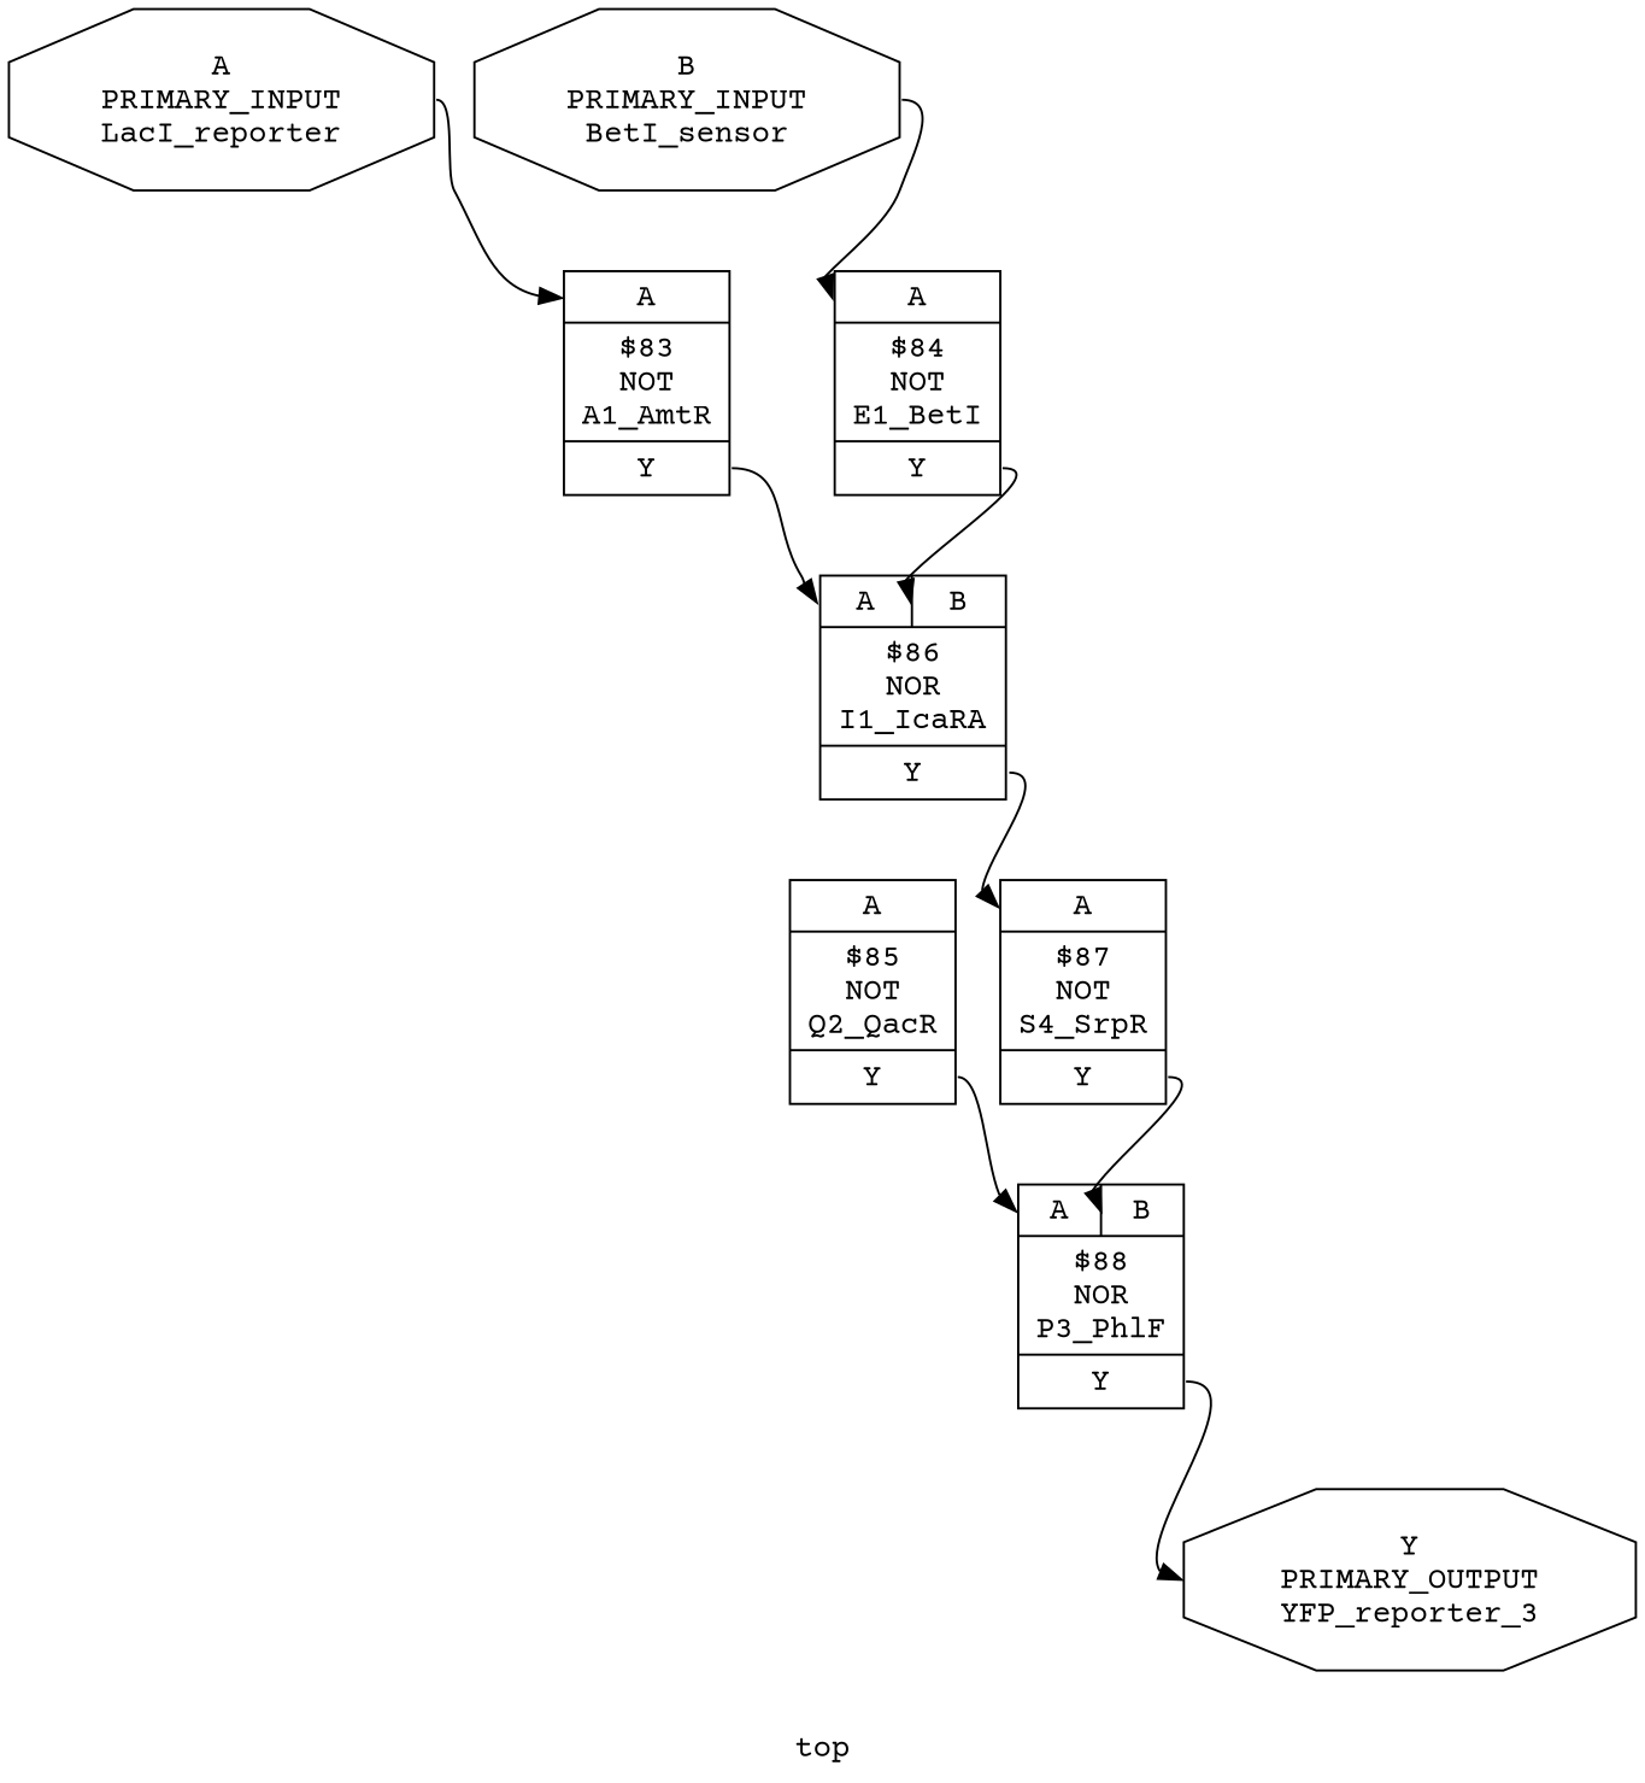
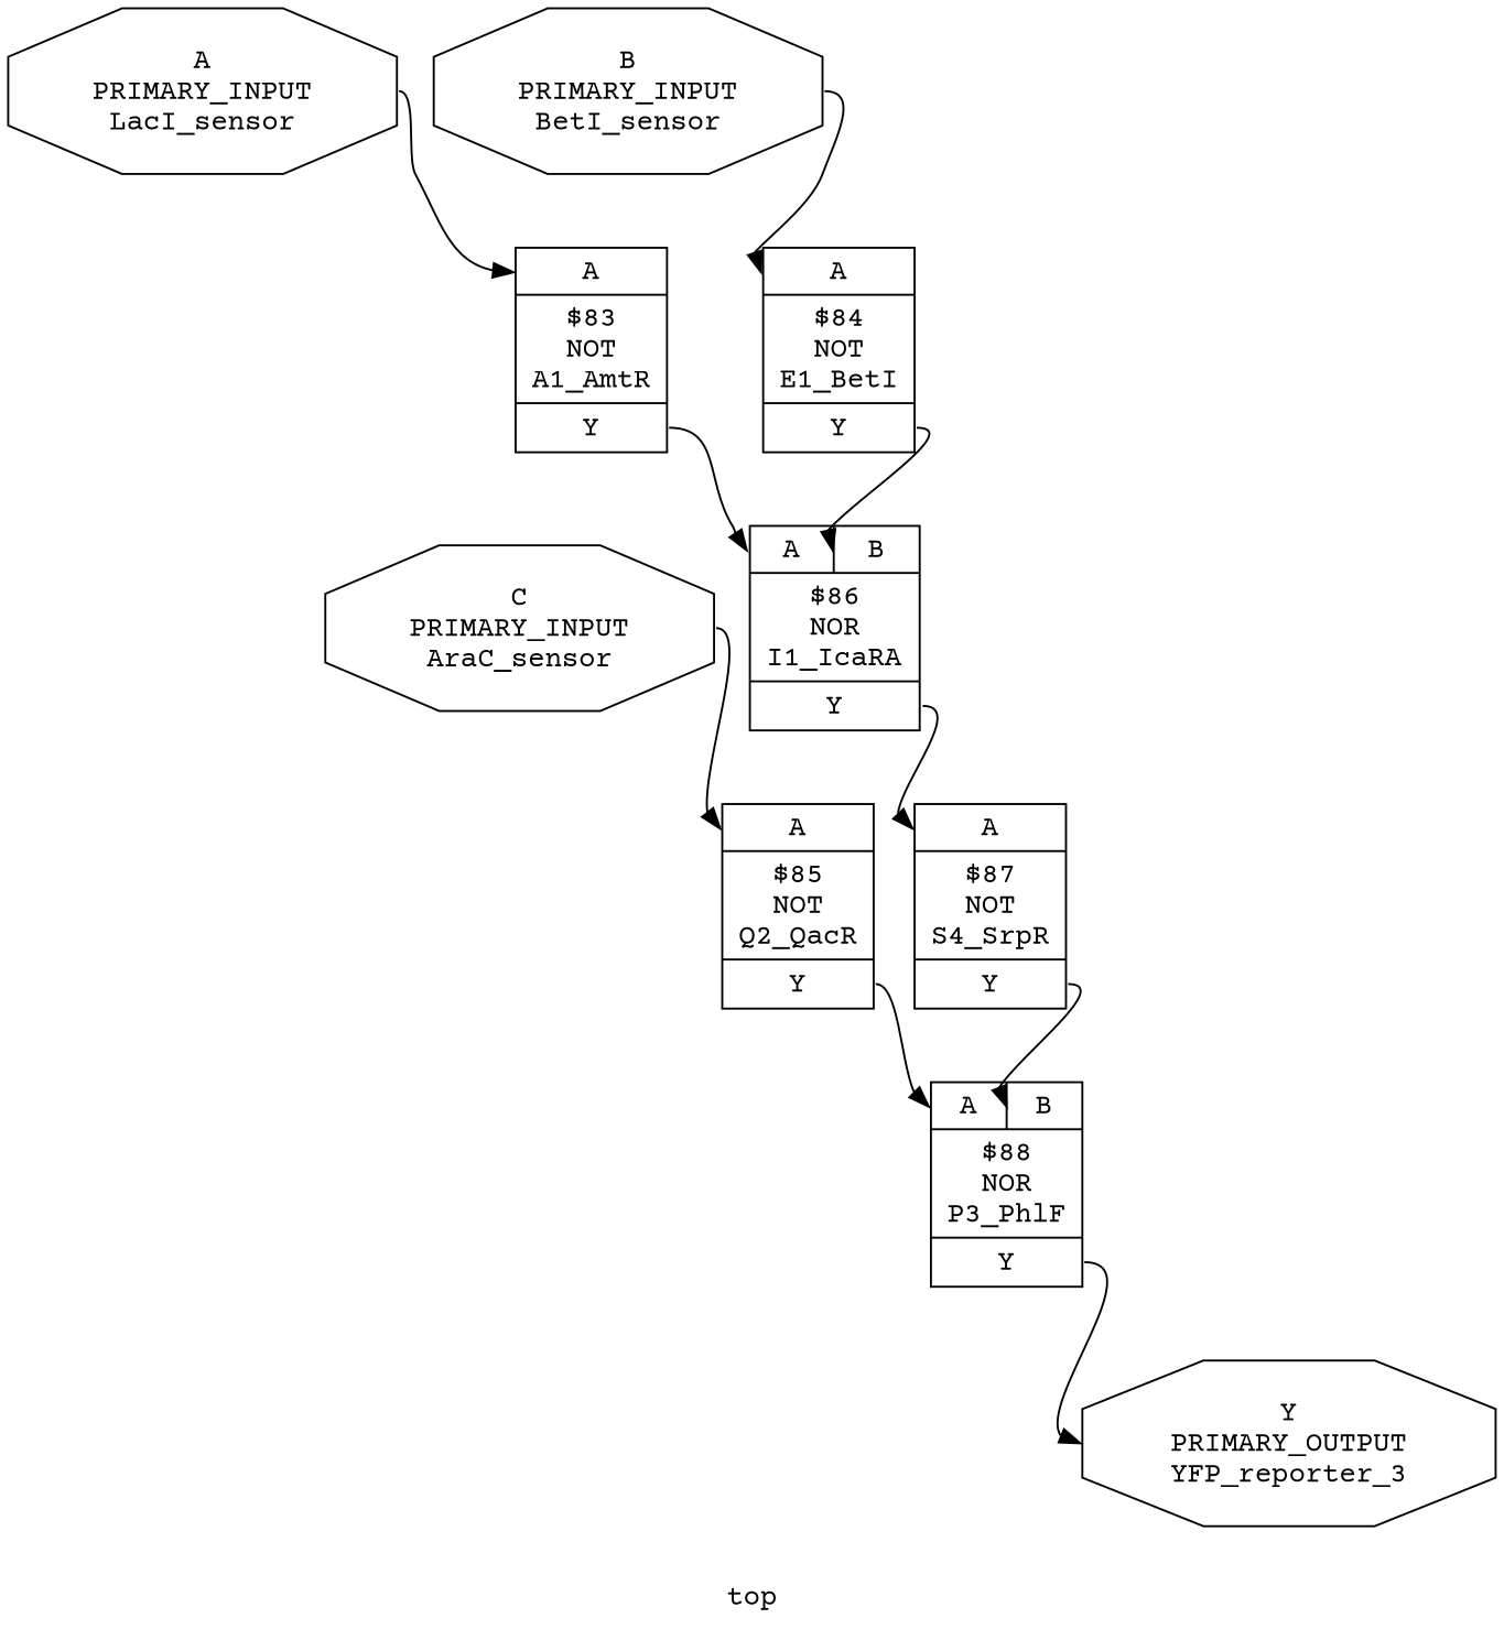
  digraph {
    fontname="Courier Prime"
    label=top
    rankdir=TB
    remincross=true
    node [fontname="Courier Prime" shape=record]
    edge [color=black fontcolor=black fontname="Courier Prime" headport="p6:w" tailport="p9:e"]
-   n1 [fontcolor=black label="A\nPRIMARY_INPUT\nLacI_reporter" shape=octagon]
+   n1 [fontcolor=black label="A\nPRIMARY_INPUT\nLacI_sensor" shape=octagon]
    n2 [label="{{<p6> A}|$83\nNOT\nA1_AmtR|{<p9> Y}}"]
    n3 [label="{{<p6> A|<p7> B}|$86\nNOR\nI1_IcaRA|{<p9> Y}}"]
    n4 [fontcolor=black label="B\nPRIMARY_INPUT\nBetI_sensor" shape=octagon]
    n5 [label="{{<p6> A}|$84\nNOT\nE1_BetI|{<p9> Y}}"]
+   n6 [fontcolor=black label="C\nPRIMARY_INPUT\nAraC_sensor" shape=octagon]
    n7 [label="{{<p6> A}|$85\nNOT\nQ2_QacR|{<p9> Y}}"]
    n8 [label="{{<p6> A|<p7> B}|$88\nNOR\nP3_PhlF|{<p9> Y}}"]
    n9 [fontcolor=black label="Y\nPRIMARY_OUTPUT\nYFP_reporter_3" shape=octagon]
    n10 [label="{{<p6> A}|$87\nNOT\nS4_SrpR|{<p9> Y}}"]
    n1 -> n2 [tailport=e]
    n2 -> n3
    n3 -> n10
    n4 -> n5 [tailport=e]
    n5 -> n3 [headport="p7:w"]
+   n6 -> n7 [tailport=e]
    n7 -> n8
    n8 -> n9 [headport=w]
    n10 -> n8 [headport="p7:w"]
  }
